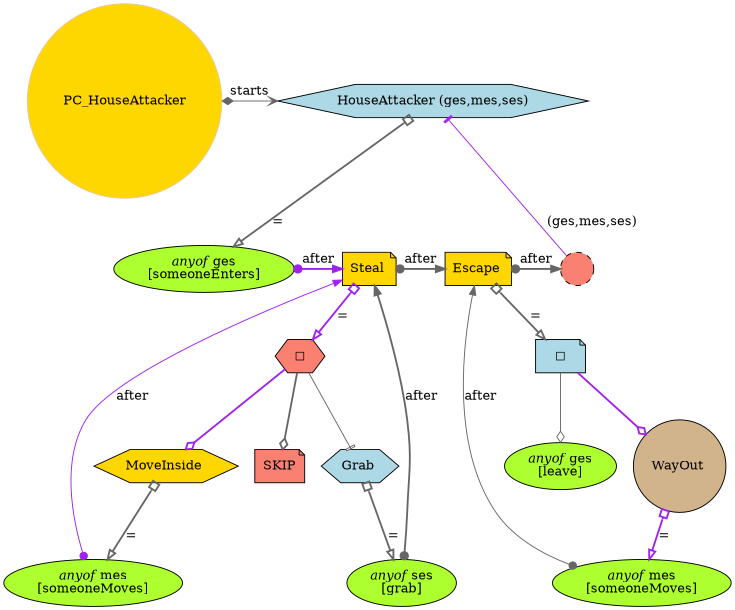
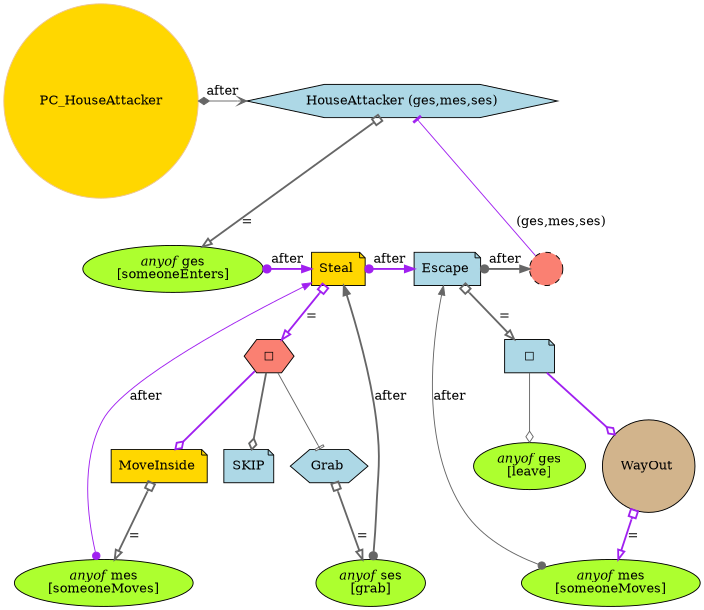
  digraph {
    node [fillcolor=lightblue shape=note style=filled]
    edge [color=gray40 dir=both style=solid]
    n1 [color=burlywood2 fillcolor=gold height=.2 label=PC_HouseAttacker shape=circle width=.2]
    n2 [label="HouseAttacker (ges,mes,ses)" shape=hexagon]
    n3 [fillcolor=salmon label=" " shape=circle style="rounded,filled,dashed"]
-   n4 [fillcolor=gold label="Escape "]
+   n4 [label="Escape "]
    n5 [fillcolor=gold label="Steal "]
    n6 [fillcolor=greenyellow label=<<I>anyof</I> ges<br/>[someoneEnters]> shape=ellipse]
    n7 [label="◻︎"]
    n8 [fillcolor=salmon label="◻︎" shape=hexagon]
    n9 [fillcolor=greenyellow label=<<I>anyof</I> ges<br/>[leave]> shape=ellipse]
    n10 [fillcolor=tan label="WayOut " shape=circle]
    n11 [fillcolor=greenyellow label=<<I>anyof</I> mes<br/>[someoneMoves]> shape=ellipse]
    n12 [label="Grab " shape=hexagon]
    n13 [fillcolor=greenyellow label=<<I>anyof</I> ses<br/>[grab]> shape=ellipse]
-   n14 [fillcolor=gold label="MoveInside " shape=hexagon]
+   n14 [fillcolor=gold label="MoveInside "]
    n15 [fillcolor=greenyellow label=<<I>anyof</I> mes<br/>[someoneMoves]> shape=ellipse]
-   n16 [fillcolor=salmon label=SKIP]
+   n16 [label=SKIP]
    subgraph sub_1 {
      rank=min
      n1
      n2
    }
    subgraph sub_2 {
      rank=same
      n3
      n4
      n5
      n6
    }
    subgraph sub_3 {
      rank=same
      n3
      n4
    }
    subgraph sub_4 {
      rank=same
      n3
      n4
      n5
    }
-   n1 -> n2 [arrowhead=open arrowtail=diamond label=starts]
+   n1 -> n2 [arrowhead=open arrowtail=diamond label=after]
    n2 -> n6 [arrowhead=onormal arrowtail=obox label="=" penwidth=2]
    n3 -> n2 [arrowhead=tee color=purple label=" (ges,mes,ses)" dir=""]
    n4 -> n3 [arrowtail=dot label=after style=bold]
    n4 -> n7 [arrowhead=onormal arrowtail=obox label="=" penwidth=2]
-   n5 -> n4 [arrowtail=dot label=after style=bold]
+   n5 -> n4 [arrowtail=dot color=purple label=after style=bold]
    n5 -> n8 [arrowhead=onormal arrowtail=obox color=purple label="=" penwidth=2 style=bold]
    n6 -> n5 [arrowtail=dot color=purple label=after style=bold]
    n7 -> n9 [arrowhead=diamond fillcolor=white dir=""]
    n7 -> n10 [arrowhead=diamond color=purple fillcolor=white style=bold dir=""]
    n8 -> n12 [arrowhead=tee fillcolor=white dir=""]
    n8 -> n14 [arrowhead=diamond color=purple fillcolor=white style=bold dir=""]
    n8 -> n16 [arrowhead=diamond fillcolor=white style=bold dir=""]
    n10 -> n11 [arrowhead=onormal arrowtail=obox color=purple label="=" penwidth=2]
    n11 -> n4 [arrowtail=dot label=after]
    n12 -> n13 [arrowhead=onormal arrowtail=obox label="=" penwidth=2]
    n13 -> n5 [arrowtail=dot label=after style=bold]
    n14 -> n15 [arrowhead=onormal arrowtail=obox label="=" penwidth=2 style=bold]
    n15 -> n5 [arrowtail=dot color=purple label=after]
  }
